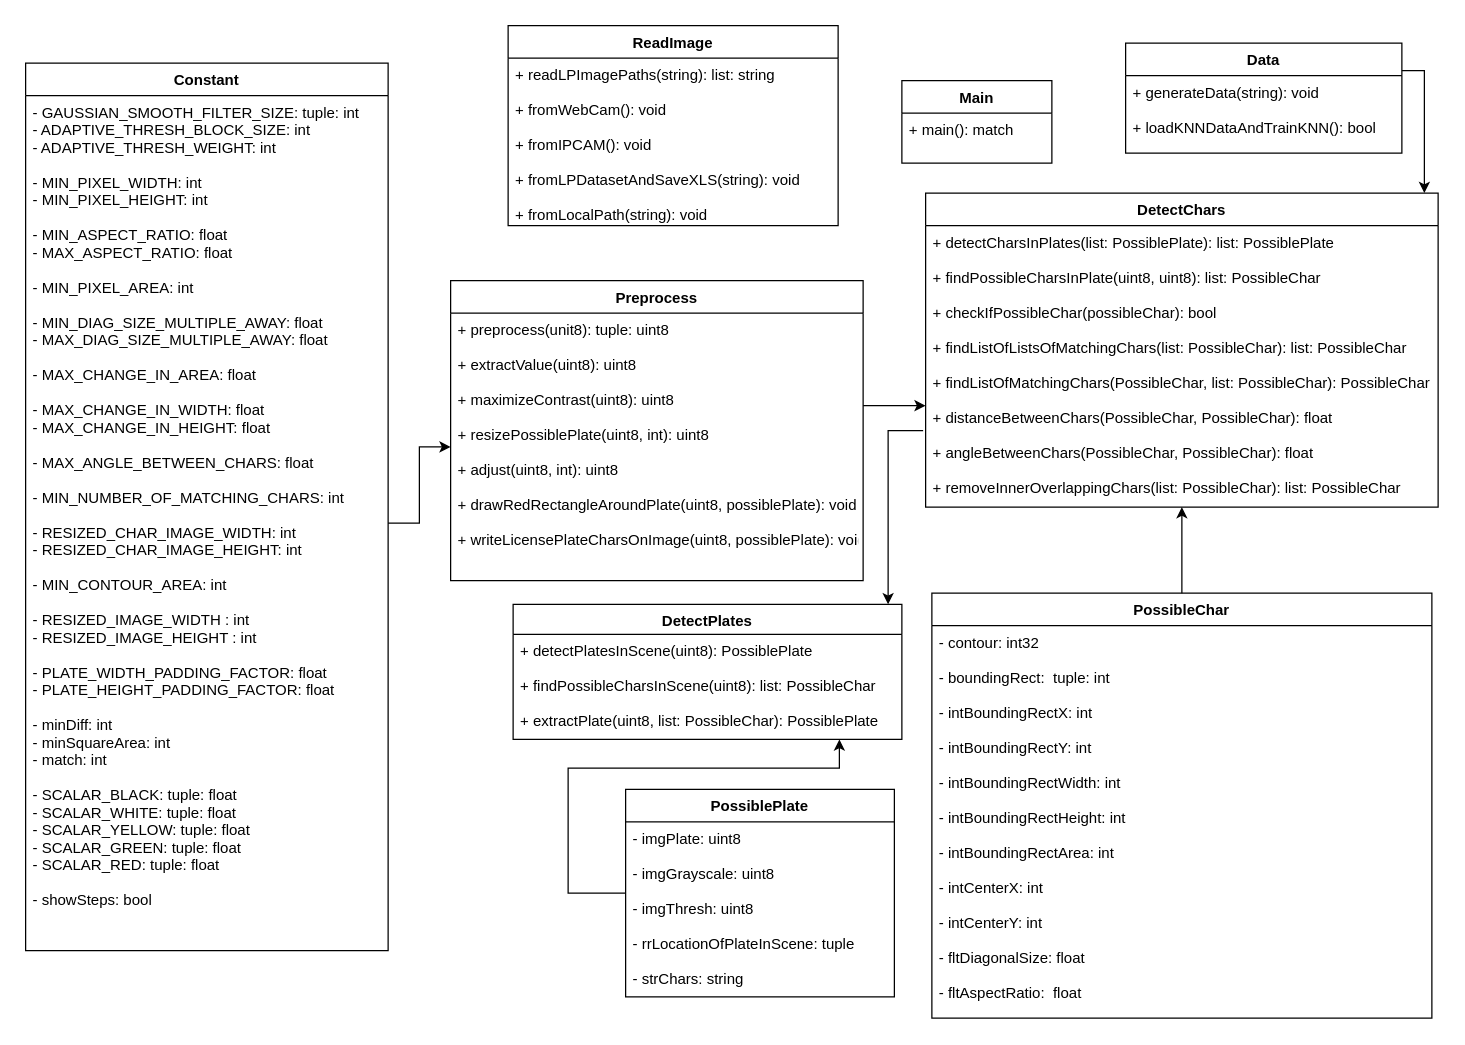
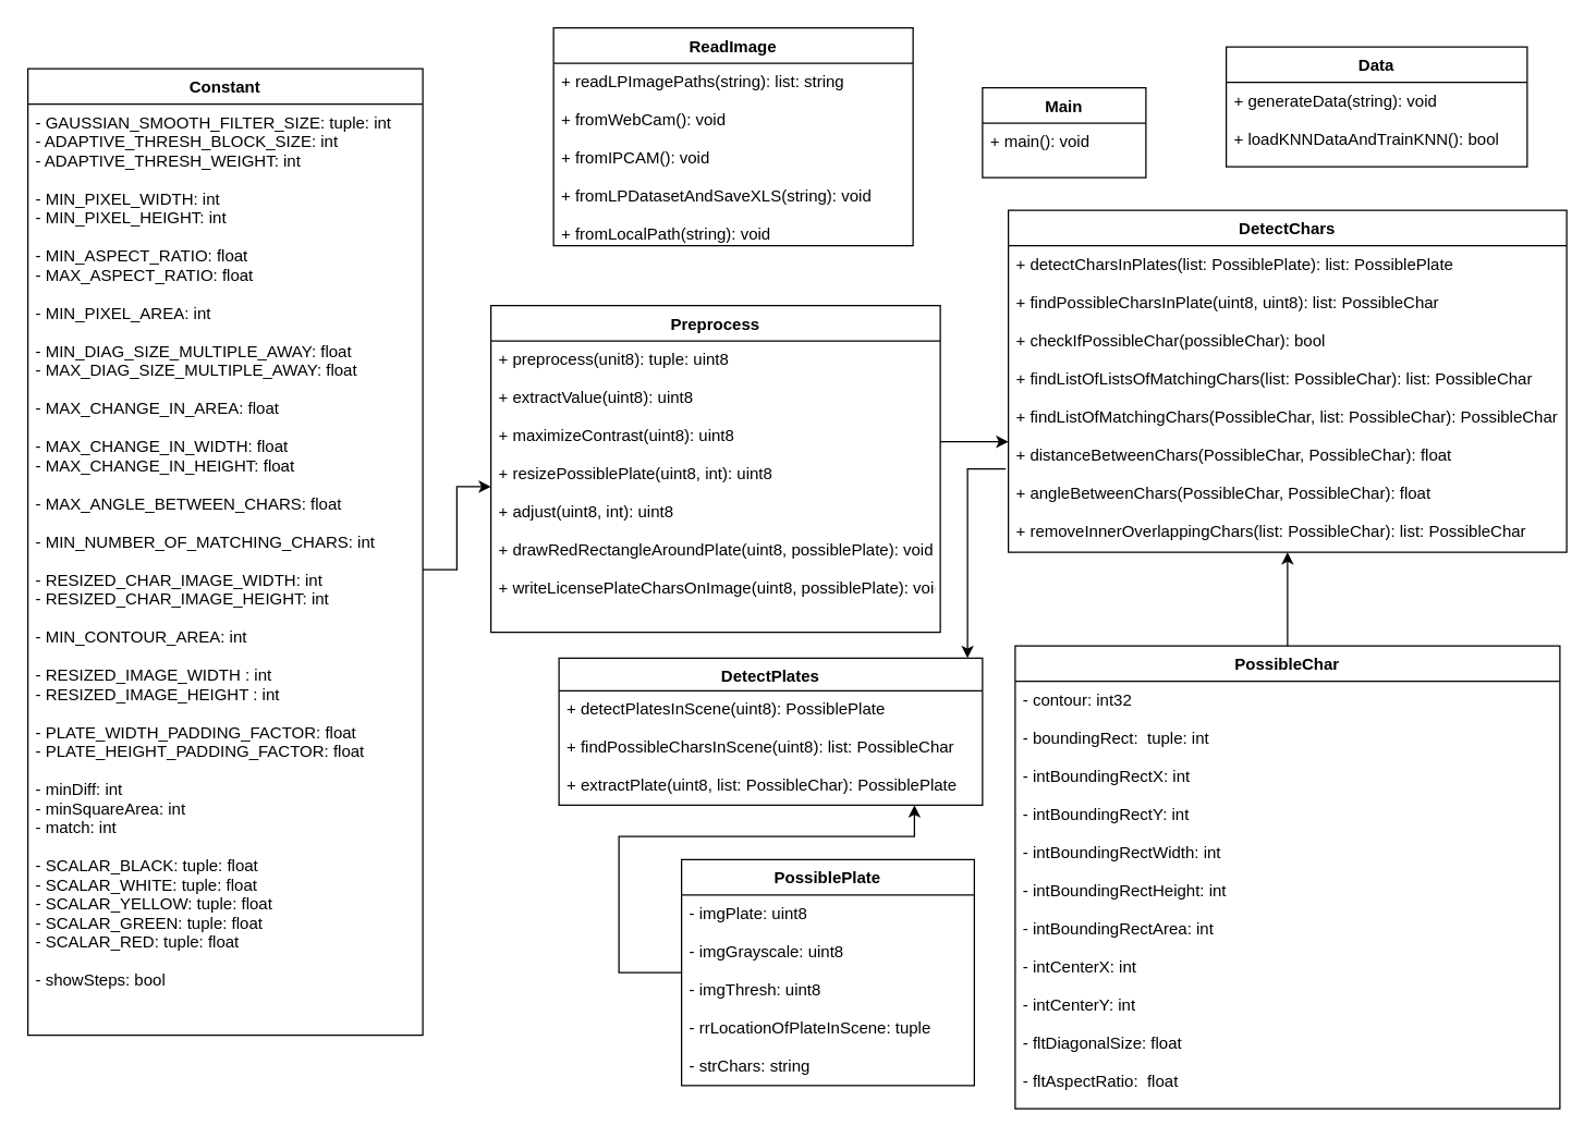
  <mxCell id="0" />
  <mxCell id="1" parent="0" />
  <mxCell id="2" value="Main" style="swimlane;fontStyle=1;align=center;verticalAlign=top;childLayout=stackLayout;horizontal=1;startSize=26;horizontalStack=0;resizeParent=1;resizeParentMax=0;resizeLast=0;collapsible=1;marginBottom=0;" parent="1" vertex="1"><mxGeometry x="721" y="64" width="120" height="66" as="geometry" /></mxCell>
- <mxCell id="3" value="+ main(): match&#10;&#10;" style="text;strokeColor=none;fillColor=none;align=left;verticalAlign=top;spacingLeft=4;spacingRight=4;overflow=hidden;rotatable=0;points=[[0,0.5],[1,0.5]];portConstraint=eastwest;" parent="2" vertex="1"><mxGeometry y="26" width="120" height="40" as="geometry" /></mxCell>
+ <mxCell id="3" value="+ main(): void&#10;&#10;" style="text;strokeColor=none;fillColor=none;align=left;verticalAlign=top;spacingLeft=4;spacingRight=4;overflow=hidden;rotatable=0;points=[[0,0.5],[1,0.5]];portConstraint=eastwest;" parent="2" vertex="1"><mxGeometry y="26" width="120" height="40" as="geometry" /></mxCell>
  <mxCell id="4" value="" style="group" parent="1" vertex="1" connectable="0"><mxGeometry x="745" y="368" width="400" height="340" as="geometry" /></mxCell>
  <mxCell id="5" value="" style="group" parent="4" vertex="1" connectable="0"><mxGeometry width="400" height="340" as="geometry" /></mxCell>
  <mxCell id="6" value="PossibleChar" style="swimlane;fontStyle=1;align=center;verticalAlign=top;childLayout=stackLayout;horizontal=1;startSize=26;horizontalStack=0;resizeParent=1;resizeParentMax=0;resizeLast=0;collapsible=1;marginBottom=0;" parent="5" vertex="1"><mxGeometry y="106" width="400" height="340" as="geometry" /></mxCell>
  <mxCell id="7" value="- contour: int32&#10;&#10;- boundingRect:  tuple: int&#10;&#10;- intBoundingRectX: int&#10;&#10;- intBoundingRectY: int&#10;&#10;- intBoundingRectWidth: int &#10;&#10;- intBoundingRectHeight: int&#10;&#10;- intBoundingRectArea: int&#10;&#10;- intCenterX: int&#10;&#10;- intCenterY: int&#10;&#10;- fltDiagonalSize: float&#10;&#10;- fltAspectRatio:  float" style="text;strokeColor=none;fillColor=none;align=left;verticalAlign=top;spacingLeft=4;spacingRight=4;overflow=hidden;rotatable=0;points=[[0,0.5],[1,0.5]];portConstraint=eastwest;" parent="6" vertex="1"><mxGeometry y="26" width="400" height="314" as="geometry" /></mxCell>
  <mxCell id="8" value="DetectPlates" style="swimlane;fontStyle=1;align=center;verticalAlign=top;childLayout=stackLayout;horizontal=1;startSize=24;horizontalStack=0;resizeParent=1;resizeParentMax=0;resizeLast=0;collapsible=1;marginBottom=0;" parent="1" vertex="1"><mxGeometry x="410" y="483" width="311" height="108" as="geometry" /></mxCell>
  <mxCell id="9" value="+ detectPlatesInScene(uint8): PossiblePlate&#10;&#10;+ findPossibleCharsInScene(uint8): list: PossibleChar&#10;&#10;+ extractPlate(uint8, list: PossibleChar): PossiblePlate" style="text;strokeColor=none;fillColor=none;align=left;verticalAlign=top;spacingLeft=4;spacingRight=4;overflow=hidden;rotatable=0;points=[[0,0.5],[1,0.5]];portConstraint=eastwest;" parent="8" vertex="1"><mxGeometry y="24" width="311" height="84" as="geometry" /></mxCell>
  <mxCell id="10" value="Preprocess" style="swimlane;fontStyle=1;align=center;verticalAlign=top;childLayout=stackLayout;horizontal=1;startSize=26;horizontalStack=0;resizeParent=1;resizeParentMax=0;resizeLast=0;collapsible=1;marginBottom=0;" parent="1" vertex="1"><mxGeometry x="360" y="224" width="330" height="240" as="geometry" /></mxCell>
  <mxCell id="11" value="+ preprocess(unit8): tuple: uint8&#10;&#10;+ extractValue(uint8): uint8&#10;&#10;+ maximizeContrast(uint8): uint8&#10;&#10;+ resizePossiblePlate(uint8, int): uint8&#10;&#10;+ adjust(uint8, int): uint8&#10;&#10;+ drawRedRectangleAroundPlate(uint8, possiblePlate): void&#10;&#10;+ writeLicensePlateCharsOnImage(uint8, possiblePlate): void" style="text;strokeColor=none;fillColor=none;align=left;verticalAlign=top;spacingLeft=4;spacingRight=4;overflow=hidden;rotatable=0;points=[[0,0.5],[1,0.5]];portConstraint=eastwest;" parent="10" vertex="1"><mxGeometry y="26" width="330" height="214" as="geometry" /></mxCell>
  <mxCell id="12" style="edgeStyle=orthogonalEdgeStyle;rounded=0;orthogonalLoop=1;jettySize=auto;html=1;" edge="1" parent="1" source="13" target="9"><mxGeometry relative="1" as="geometry"><mxPoint x="671" y="614" as="targetPoint" /><Array as="points"><mxPoint x="454" y="714" /><mxPoint x="454" y="614" /><mxPoint x="671" y="614" /></Array></mxGeometry></mxCell>
  <mxCell id="13" value="PossiblePlate" style="swimlane;fontStyle=1;align=center;verticalAlign=top;childLayout=stackLayout;horizontal=1;startSize=26;horizontalStack=0;resizeParent=1;resizeParentMax=0;resizeLast=0;collapsible=1;marginBottom=0;" parent="1" vertex="1"><mxGeometry x="500" y="631" width="215" height="166" as="geometry" /></mxCell>
  <mxCell id="14" value="- imgPlate: uint8&#10;&#10;- imgGrayscale: uint8&#10;&#10;- imgThresh: uint8&#10;&#10;- rrLocationOfPlateInScene: tuple&#10;&#10;- strChars: string" style="text;strokeColor=none;fillColor=none;align=left;verticalAlign=top;spacingLeft=4;spacingRight=4;overflow=hidden;rotatable=0;points=[[0,0.5],[1,0.5]];portConstraint=eastwest;" parent="13" vertex="1"><mxGeometry y="26" width="215" height="140" as="geometry" /></mxCell>
  <mxCell id="15" value="ReadImage" style="swimlane;fontStyle=1;align=center;verticalAlign=top;childLayout=stackLayout;horizontal=1;startSize=26;horizontalStack=0;resizeParent=1;resizeParentMax=0;resizeLast=0;collapsible=1;marginBottom=0;" vertex="1" parent="1"><mxGeometry x="406" y="20" width="264" height="160" as="geometry" /></mxCell>
  <mxCell id="16" value="+ readLPImagePaths(string): list: string&#10;&#10;+ fromWebCam(): void&#10;&#10;+ fromIPCAM(): void&#10;&#10;+ fromLPDatasetAndSaveXLS(string): void&#10;&#10;+ fromLocalPath(string): void&#10;" style="text;strokeColor=none;fillColor=none;align=left;verticalAlign=top;spacingLeft=4;spacingRight=4;overflow=hidden;rotatable=0;points=[[0,0.5],[1,0.5]];portConstraint=eastwest;" vertex="1" parent="15"><mxGeometry y="26" width="264" height="134" as="geometry" /></mxCell>
  <mxCell id="17" style="edgeStyle=orthogonalEdgeStyle;rounded=0;orthogonalLoop=1;jettySize=auto;html=1;" edge="1" parent="1" source="10" target="23"><mxGeometry relative="1" as="geometry"><mxPoint x="131" y="514" as="sourcePoint" /><Array as="points"><mxPoint x="700" y="324" /><mxPoint x="700" y="324" /></Array></mxGeometry></mxCell>
  <mxCell id="18" style="edgeStyle=orthogonalEdgeStyle;rounded=0;orthogonalLoop=1;jettySize=auto;html=1;" edge="1" parent="1" source="6" target="23"><mxGeometry relative="1" as="geometry"><mxPoint x="790" y="364" as="targetPoint" /><Array as="points"><mxPoint x="1080" y="344" /><mxPoint x="1080" y="344" /></Array></mxGeometry></mxCell>
  <mxCell id="19" style="edgeStyle=orthogonalEdgeStyle;rounded=0;orthogonalLoop=1;jettySize=auto;html=1;" edge="1" parent="1" target="8"><mxGeometry relative="1" as="geometry"><mxPoint x="738" y="344" as="sourcePoint" /><mxPoint x="710" y="424" as="targetPoint" /><Array as="points"><mxPoint x="710" y="344" /></Array></mxGeometry></mxCell>
  <mxCell id="20" value="Constant" style="swimlane;fontStyle=1;childLayout=stackLayout;horizontal=1;startSize=26;fillColor=none;horizontalStack=0;resizeParent=1;resizeParentMax=0;resizeLast=0;collapsible=1;marginBottom=0;" vertex="1" parent="1"><mxGeometry x="20" y="50" width="290" height="710" as="geometry" /></mxCell>
  <mxCell id="21" value="- GAUSSIAN_SMOOTH_FILTER_SIZE: tuple: int&#10;- ADAPTIVE_THRESH_BLOCK_SIZE: int&#10;- ADAPTIVE_THRESH_WEIGHT: int&#10;&#10;- MIN_PIXEL_WIDTH: int&#10;- MIN_PIXEL_HEIGHT: int&#10;&#10;- MIN_ASPECT_RATIO: float&#10;- MAX_ASPECT_RATIO: float&#10;&#10;- MIN_PIXEL_AREA: int&#10;&#10;- MIN_DIAG_SIZE_MULTIPLE_AWAY: float&#10;- MAX_DIAG_SIZE_MULTIPLE_AWAY: float&#10;&#10;- MAX_CHANGE_IN_AREA: float&#10;&#10;- MAX_CHANGE_IN_WIDTH: float&#10;- MAX_CHANGE_IN_HEIGHT: float&#10;&#10;- MAX_ANGLE_BETWEEN_CHARS: float&#10;&#10;- MIN_NUMBER_OF_MATCHING_CHARS: int&#10;&#10;- RESIZED_CHAR_IMAGE_WIDTH: int&#10;- RESIZED_CHAR_IMAGE_HEIGHT: int&#10;&#10;- MIN_CONTOUR_AREA: int&#10;&#10;- RESIZED_IMAGE_WIDTH : int&#10;- RESIZED_IMAGE_HEIGHT : int&#10;&#10;- PLATE_WIDTH_PADDING_FACTOR: float&#10;- PLATE_HEIGHT_PADDING_FACTOR: float&#10;&#10;- minDiff: int&#10;- minSquareArea: int&#10;- match: int&#10;&#10;- SCALAR_BLACK: tuple: float&#10;- SCALAR_WHITE: tuple: float&#10;- SCALAR_YELLOW: tuple: float&#10;- SCALAR_GREEN: tuple: float&#10;- SCALAR_RED: tuple: float&#10;&#10;- showSteps: bool" style="text;strokeColor=none;fillColor=none;align=left;verticalAlign=top;spacingLeft=4;spacingRight=4;overflow=hidden;rotatable=0;points=[[0,0.5],[1,0.5]];portConstraint=eastwest;" vertex="1" parent="20"><mxGeometry y="26" width="290" height="684" as="geometry" /></mxCell>
  <mxCell id="22" value="DetectChars" style="swimlane;fontStyle=1;align=center;verticalAlign=top;childLayout=stackLayout;horizontal=1;startSize=26;horizontalStack=0;resizeParent=1;resizeParentMax=0;resizeLast=0;collapsible=1;marginBottom=0;" parent="1" vertex="1"><mxGeometry x="740" y="154" width="410" height="251.176" as="geometry" /></mxCell>
  <mxCell id="23" value="+ detectCharsInPlates(list: PossiblePlate): list: PossiblePlate&#10;&#10;+ findPossibleCharsInPlate(uint8, uint8): list: PossibleChar&#10;&#10;+ checkIfPossibleChar(possibleChar): bool&#10;&#10;+ findListOfListsOfMatchingChars(list: PossibleChar): list: PossibleChar&#10;&#10;+ findListOfMatchingChars(PossibleChar, list: PossibleChar): PossibleChar&#10;&#10;+ distanceBetweenChars(PossibleChar, PossibleChar): float&#10;&#10;+ angleBetweenChars(PossibleChar, PossibleChar): float&#10;&#10;+ removeInnerOverlappingChars(list: PossibleChar): list: PossibleChar&#10;&#10;+ recognizeCharsInPlate(uint8, list: PossibleChar): string" style="text;strokeColor=none;fillColor=none;align=left;verticalAlign=top;spacingLeft=4;spacingRight=4;overflow=hidden;rotatable=0;points=[[0,0.5],[1,0.5]];portConstraint=eastwest;" parent="22" vertex="1"><mxGeometry y="26" width="410" height="225.176" as="geometry" /></mxCell>
  <mxCell id="24" value="Data" style="swimlane;fontStyle=1;align=center;verticalAlign=top;childLayout=stackLayout;horizontal=1;startSize=26;horizontalStack=0;resizeParent=1;resizeParentMax=0;resizeLast=0;collapsible=1;marginBottom=0;" vertex="1" parent="1"><mxGeometry x="900" y="34" width="221" height="88" as="geometry" /></mxCell>
  <mxCell id="25" value="+ generateData(string): void&#10;&#10;+ loadKNNDataAndTrainKNN(): bool" style="text;strokeColor=none;fillColor=none;align=left;verticalAlign=top;spacingLeft=4;spacingRight=4;overflow=hidden;rotatable=0;points=[[0,0.5],[1,0.5]];portConstraint=eastwest;" vertex="1" parent="24"><mxGeometry y="26" width="221" height="62" as="geometry" /></mxCell>
- <mxCell id="26" style="edgeStyle=orthogonalEdgeStyle;rounded=0;orthogonalLoop=1;jettySize=auto;html=1;exitX=1;exitY=0.25;exitDx=0;exitDy=0;" edge="1" parent="1" source="24" target="22"><mxGeometry relative="1" as="geometry"><mxPoint x="999" y="94" as="sourcePoint" /><mxPoint x="879" y="-7" as="targetPoint" /><Array as="points"><mxPoint x="1139" y="56" /></Array></mxGeometry></mxCell>
  <mxCell id="27" style="edgeStyle=orthogonalEdgeStyle;rounded=0;orthogonalLoop=1;jettySize=auto;html=1;" edge="1" parent="1" source="21" target="11"><mxGeometry relative="1" as="geometry" /></mxCell>
